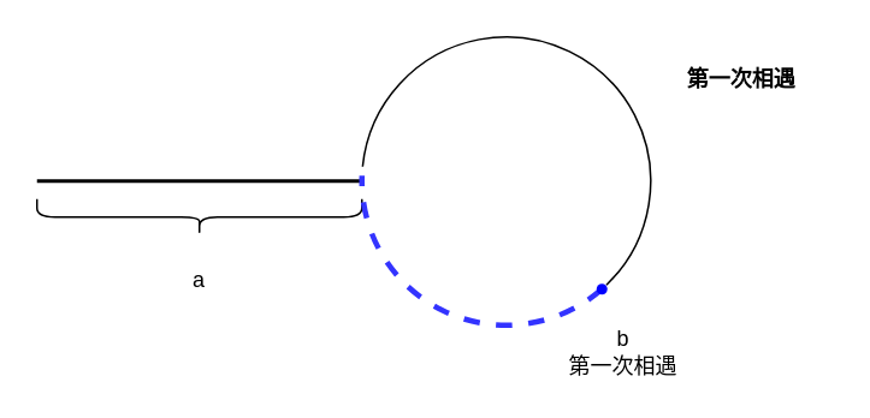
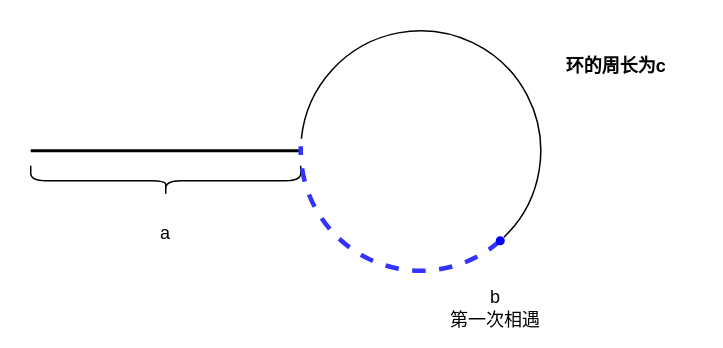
  <mxCell id="0" />
  <mxCell id="1" parent="0" />
  <mxCell id="2" value="" style="endArrow=none;html=1;rounded=0;strokeWidth=2;" edge="1" parent="1"><mxGeometry width="50" height="50" relative="1" as="geometry"><mxPoint x="20" y="100" as="sourcePoint" /><mxPoint x="200" y="100" as="targetPoint" /></mxGeometry></mxCell>
  <mxCell id="3" value="" style="shape=curlyBracket;whiteSpace=wrap;html=1;rounded=1;flipH=1;labelPosition=right;verticalLabelPosition=middle;align=left;verticalAlign=middle;rotation=90;" vertex="1" parent="1"><mxGeometry x="100" y="30" width="20" height="180" as="geometry" /></mxCell>
  <mxCell id="4" value="a" style="text;html=1;align=center;verticalAlign=middle;whiteSpace=wrap;rounded=0;" vertex="1" parent="1"><mxGeometry x="80" y="140" width="60" height="30" as="geometry" /></mxCell>
  <mxCell id="5" value="" style="verticalLabelPosition=bottom;verticalAlign=top;html=1;shape=mxgraph.basic.arc;startAngle=0.386;endAngle=0.756;dashed=1;strokeWidth=3;strokeColor=light-dark(#3333FF,#EDEDED);" vertex="1" parent="1"><mxGeometry x="200" y="20" width="160" height="160" as="geometry" /></mxCell>
  <mxCell id="6" value="" style="verticalLabelPosition=bottom;verticalAlign=top;html=1;shape=mxgraph.basic.arc;startAngle=0.766;endAngle=0.378;strokeWidth=1;" vertex="1" parent="1"><mxGeometry x="200" y="20" width="160" height="160" as="geometry" /></mxCell>
- <mxCell id="7" value="b&lt;div&gt;第一次相遇&lt;/div&gt;" style="text;html=1;align=center;verticalAlign=middle;whiteSpace=wrap;rounded=0;" vertex="1" parent="1"><mxGeometry x="310" y="180" width="70" height="30" as="geometry" /></mxCell>
+ <mxCell id="7" value="b&lt;div&gt;第一次相遇&lt;/div&gt;" style="text;html=1;align=center;verticalAlign=middle;whiteSpace=wrap;rounded=0;" vertex="1" parent="1"><mxGeometry x="295" y="190" width="70" height="30" as="geometry" /></mxCell>
  <mxCell id="8" value="" style="shape=waypoint;sketch=0;fillStyle=solid;size=6;pointerEvents=1;points=[];fillColor=none;resizable=0;rotatable=0;perimeter=centerPerimeter;snapToPoint=1;strokeColor=light-dark(#0000FF,#EDEDED);fontSize=15;" vertex="1" parent="1"><mxGeometry x="323" y="150" width="20" height="20" as="geometry" /></mxCell>
- <mxCell id="9" value="&lt;font style=&quot;font-size: 12px;&quot;&gt;第一次相遇&lt;/font&gt;" style="text;strokeColor=none;fillColor=none;html=1;fontSize=24;fontStyle=1;verticalAlign=middle;align=center;" vertex="1" parent="1"><mxGeometry x="360" y="20" width="100" height="40" as="geometry" /></mxCell>
+ <mxCell id="9" value="&lt;font style=&quot;font-size: 12px;&quot;&gt;环的周长为c&lt;/font&gt;" style="text;strokeColor=none;fillColor=none;html=1;fontSize=24;fontStyle=1;verticalAlign=middle;align=center;" vertex="1" parent="1"><mxGeometry x="360" y="20" width="100" height="40" as="geometry" /></mxCell>
